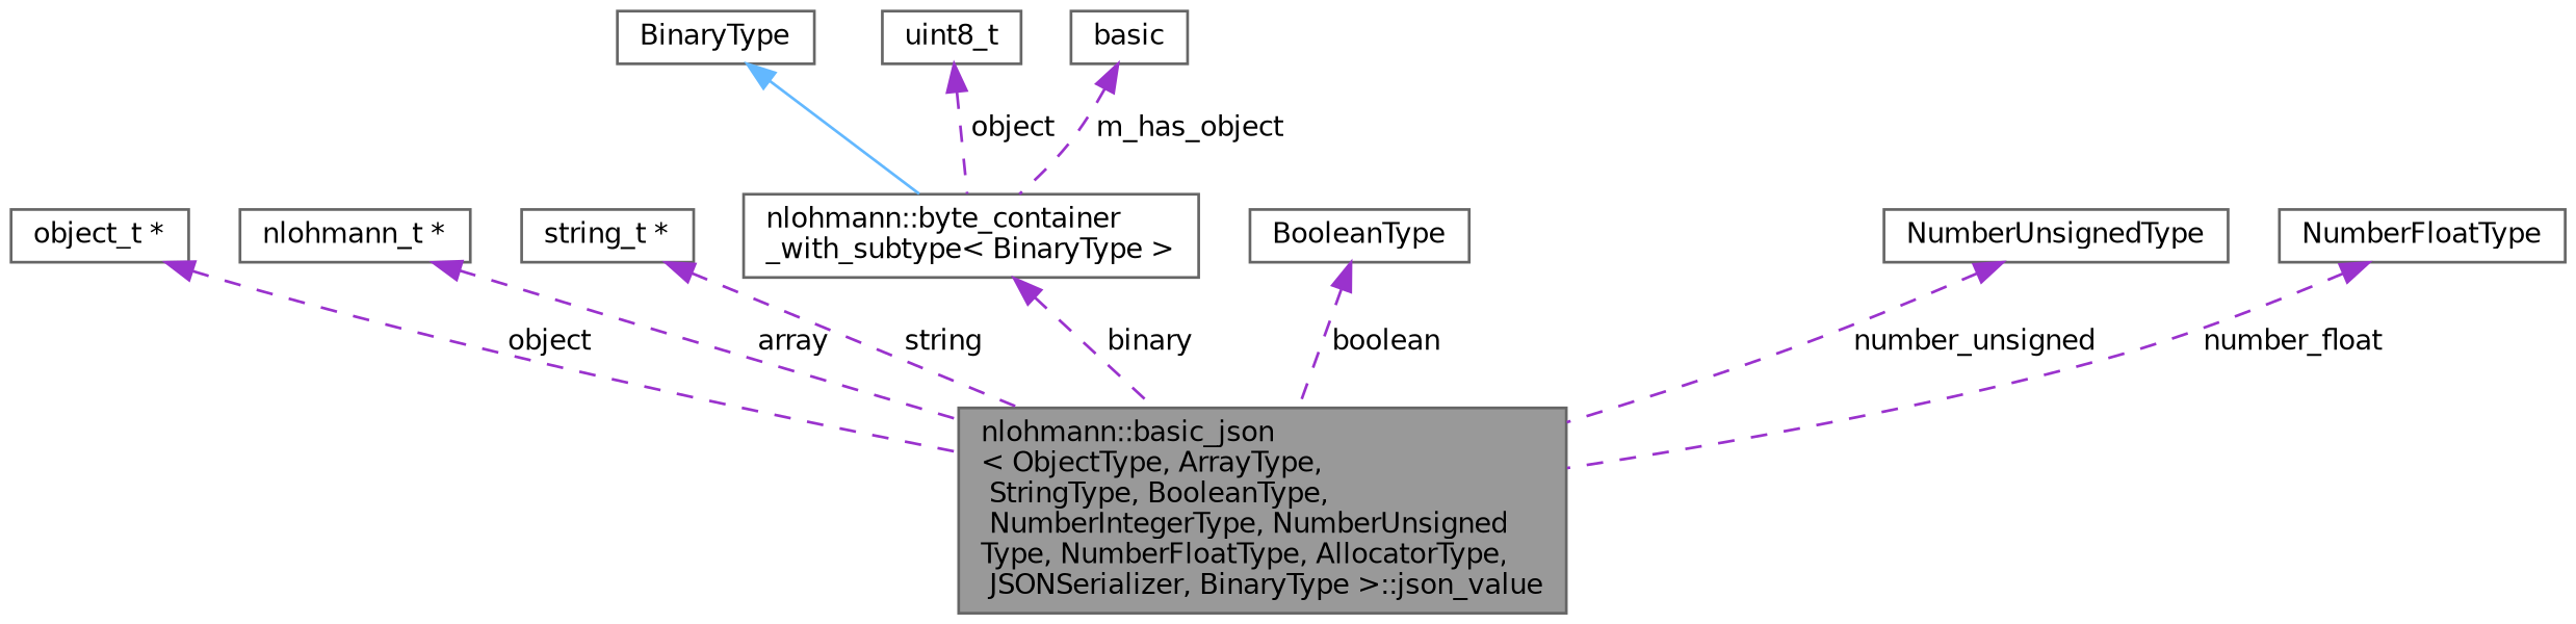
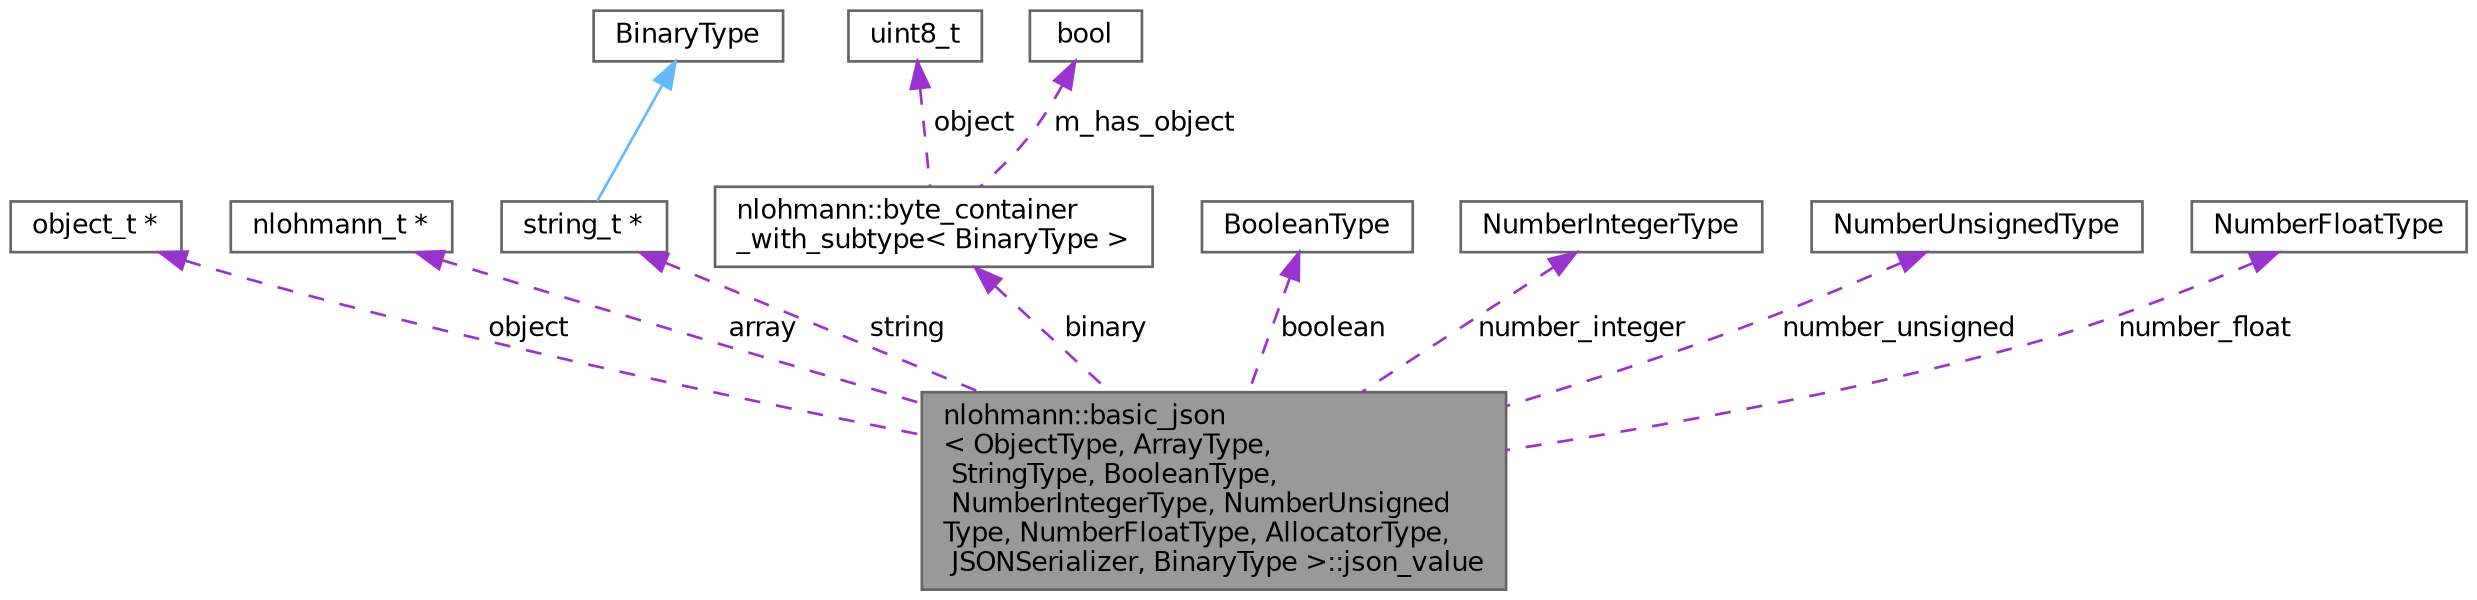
  digraph {
    rankdir=TB
    node [color=gray40 fillcolor=white fontname=Helvetica fontsize=10 shape=box style=filled]
    edge [color=darkorchid3 dir=back fontname=Helvetica fontsize=10 labelfontname=Helvetica labelfontsize=10 style=dashed]
    n1 [fillcolor=grey60 fontcolor=black height=0.2 label="nlohmann::basic_json\l\< ObjectType, ArrayType,\l StringType, BooleanType,\l NumberIntegerType, NumberUnsigned\lType, NumberFloatType, AllocatorType,\l JSONSerializer, BinaryType \>::json_value" width=0.4]
    n2 [height=0.2 label="object_t *" width=0.4]
    n3 [height=0.2 label="nlohmann_t *" width=0.4]
    n4 [height=0.2 label="string_t *" width=0.4]
    n5 [height=0.2 label="nlohmann::byte_container\l_with_subtype\< BinaryType \>" width=0.4]
    n6 [height=0.2 label=BinaryType width=0.4]
    n7 [height=0.2 label=uint8_t width=0.4]
-   n8 [height=0.2 label=basic width=0.4]
+   n8 [height=0.2 label=bool width=0.4]
    n9 [height=0.2 label=BooleanType width=0.4]
+   n10 [height=0.2 label=NumberIntegerType width=0.4]
    n11 [height=0.2 label=NumberUnsignedType width=0.4]
    n12 [height=0.2 label=NumberFloatType width=0.4]
    n2 -> n1 [label=" object"]
    n3 -> n1 [label=" array"]
    n4 -> n1 [label=" string"]
    n5 -> n1 [label=" binary"]
-   n6 -> n5 [color=steelblue1 style=solid]
+   n6 -> n4 [color=steelblue1 style=solid]
    n7 -> n5 [label=" object"]
    n8 -> n5 [label=" m_has_object"]
    n9 -> n1 [label=" boolean"]
+   n10 -> n1 [label=" number_integer"]
    n11 -> n1 [label=" number_unsigned"]
    n12 -> n1 [label=" number_float"]
  }
